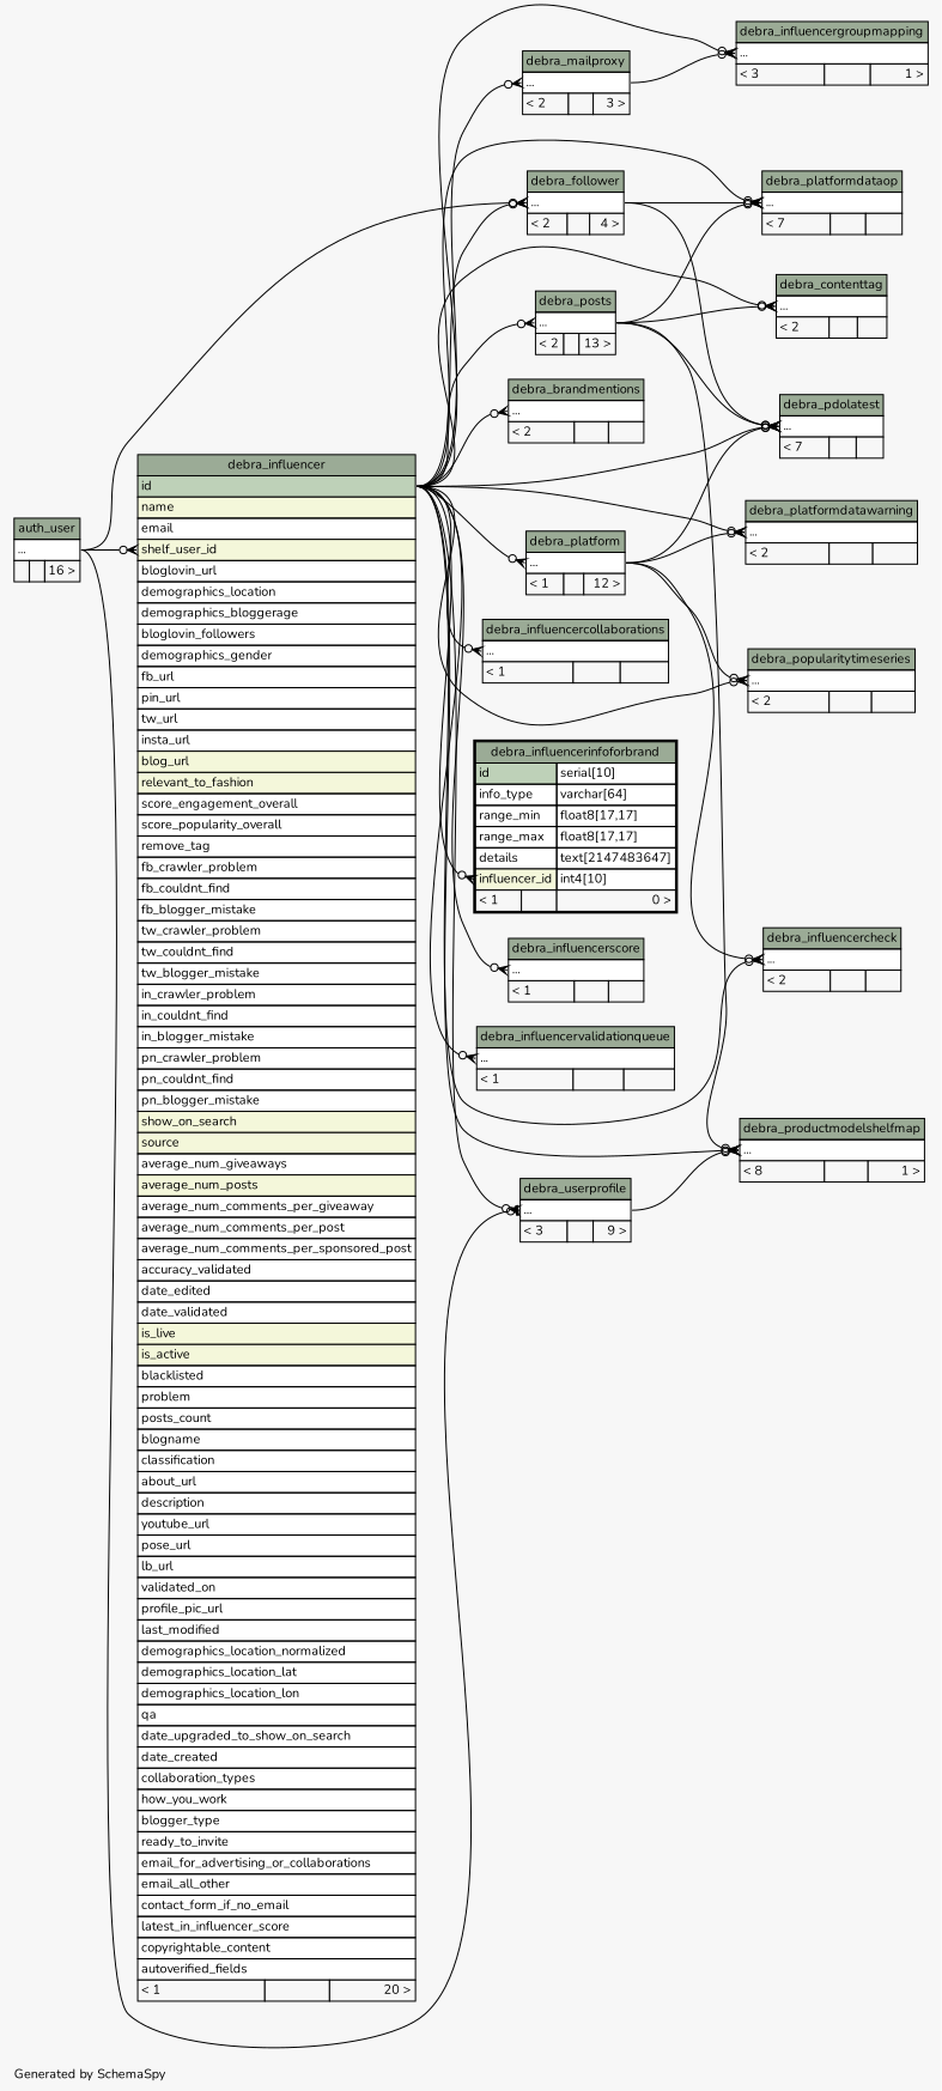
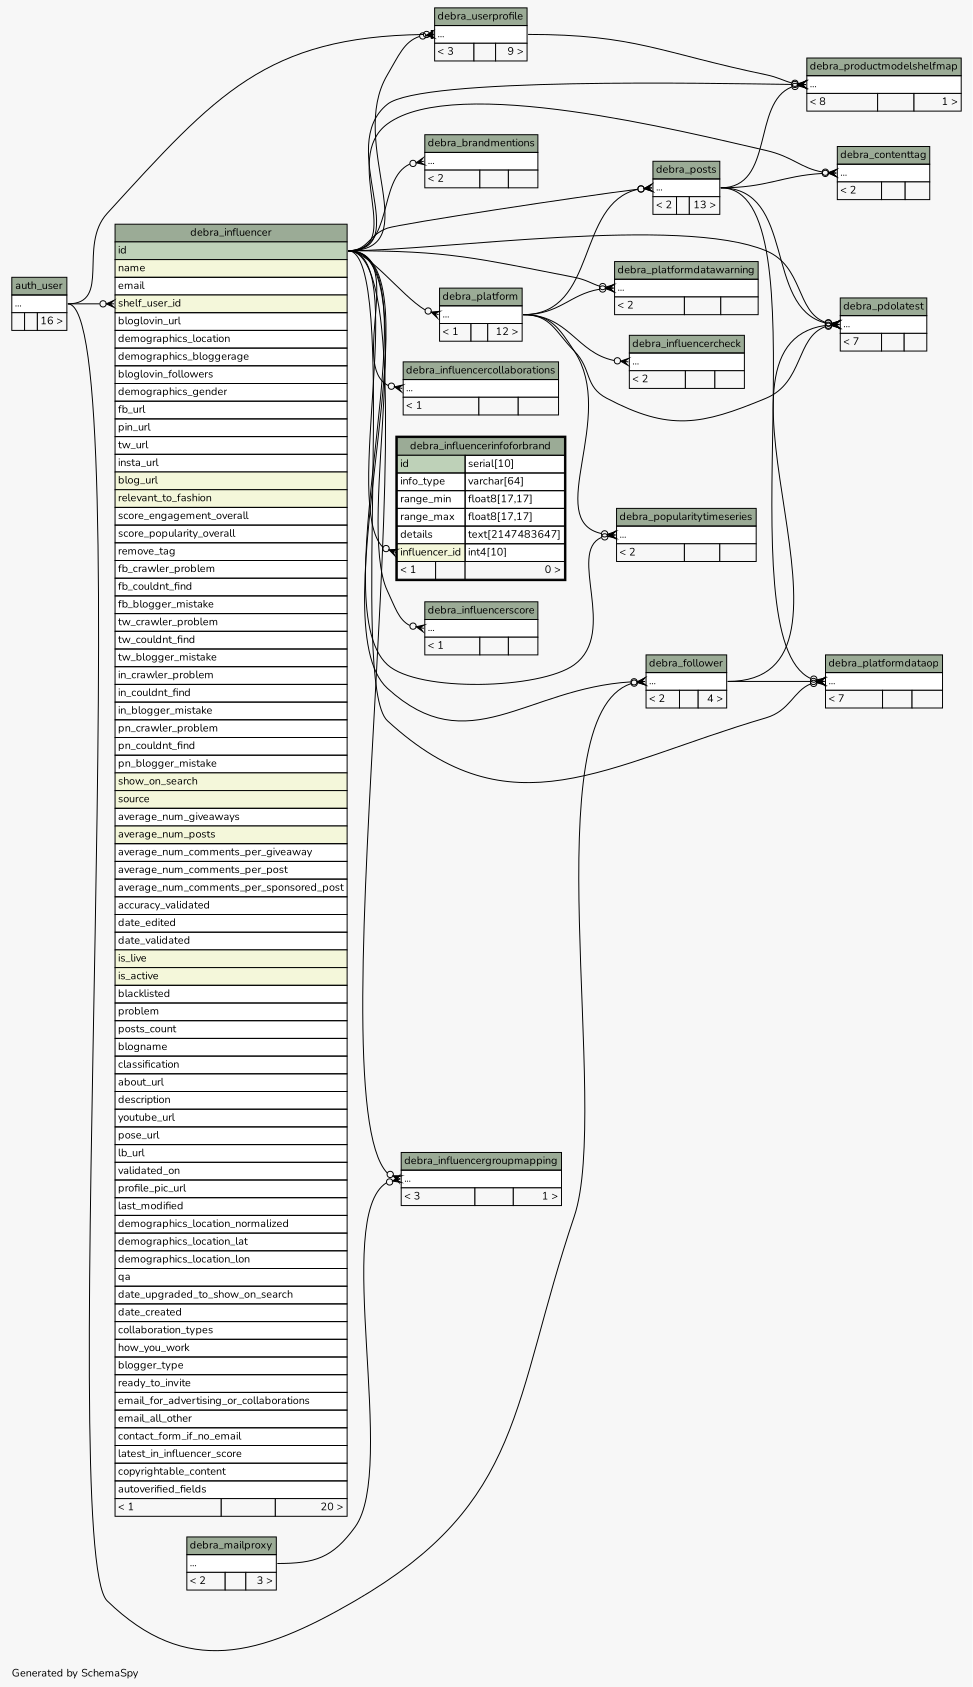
  digraph {
    bgcolor="#f7f7f7"
    fontname=Nunito
    fontsize=11
    label="\nGenerated by SchemaSpy"
    labeljust=l
    nodesep=0.18
    rankdir=RL
    ranksep=0.46
    node [fontname=Nunito fontsize=11 shape=plaintext]
    edge [arrowhead=none arrowsize=0.8 arrowtail=crowodot dir=back fontname=Nunito headport="id:e" tailport="elipses:w"]
    n1 [label=<     <TABLE BORDER="0" CELLBORDER="1" CELLSPACING="0" BGCOLOR="#ffffff">       <TR><TD COLSPAN="3" BGCOLOR="#9bab96" ALIGN="CENTER">debra_brandmentions</TD></TR>       <TR><TD PORT="elipses" COLSPAN="3" ALIGN="LEFT">...</TD></TR>       <TR><TD ALIGN="LEFT" BGCOLOR="#f7f7f7">&lt; 2</TD><TD ALIGN="RIGHT" BGCOLOR="#f7f7f7">  </TD><TD ALIGN="RIGHT" BGCOLOR="#f7f7f7">  </TD></TR>     </TABLE>>]
    n2 [label=<     <TABLE BORDER="0" CELLBORDER="1" CELLSPACING="0" BGCOLOR="#ffffff">       <TR><TD COLSPAN="3" BGCOLOR="#9bab96" ALIGN="CENTER">debra_influencer</TD></TR>       <TR><TD PORT="id" COLSPAN="3" BGCOLOR="#bed1b8" ALIGN="LEFT">id</TD></TR>       <TR><TD PORT="name" COLSPAN="3" BGCOLOR="#f4f7da" ALIGN="LEFT">name</TD></TR>       <TR><TD PORT="email" COLSPAN="3" ALIGN="LEFT">email</TD></TR>       <TR><TD PORT="shelf_user_id" COLSPAN="3" BGCOLOR="#f4f7da" ALIGN="LEFT">shelf_user_id</TD></TR>       <TR><TD PORT="bloglovin_url" COLSPAN="3" ALIGN="LEFT">bloglovin_url</TD></TR>       <TR><TD PORT="demographics_location" COLSPAN="3" ALIGN="LEFT">demographics_location</TD></TR>       <TR><TD PORT="demographics_bloggerage" COLSPAN="3" ALIGN="LEFT">demographics_bloggerage</TD></TR>       <TR><TD PORT="bloglovin_followers" COLSPAN="3" ALIGN="LEFT">bloglovin_followers</TD></TR>       <TR><TD PORT="demographics_gender" COLSPAN="3" ALIGN="LEFT">demographics_gender</TD></TR>       <TR><TD PORT="fb_url" COLSPAN="3" ALIGN="LEFT">fb_url</TD></TR>       <TR><TD PORT="pin_url" COLSPAN="3" ALIGN="LEFT">pin_url</TD></TR>       <TR><TD PORT="tw_url" COLSPAN="3" ALIGN="LEFT">tw_url</TD></TR>       <TR><TD PORT="insta_url" COLSPAN="3" ALIGN="LEFT">insta_url</TD></TR>       <TR><TD PORT="blog_url" COLSPAN="3" BGCOLOR="#f4f7da" ALIGN="LEFT">blog_url</TD></TR>       <TR><TD PORT="relevant_to_fashion" COLSPAN="3" BGCOLOR="#f4f7da" ALIGN="LEFT">relevant_to_fashion</TD></TR>       <TR><TD PORT="score_engagement_overall" COLSPAN="3" ALIGN="LEFT">score_engagement_overall</TD></TR>       <TR><TD PORT="score_popularity_overall" COLSPAN="3" ALIGN="LEFT">score_popularity_overall</TD></TR>       <TR><TD PORT="remove_tag" COLSPAN="3" ALIGN="LEFT">remove_tag</TD></TR>       <TR><TD PORT="fb_crawler_problem" COLSPAN="3" ALIGN="LEFT">fb_crawler_problem</TD></TR>       <TR><TD PORT="fb_couldnt_find" COLSPAN="3" ALIGN="LEFT">fb_couldnt_find</TD></TR>       <TR><TD PORT="fb_blogger_mistake" COLSPAN="3" ALIGN="LEFT">fb_blogger_mistake</TD></TR>       <TR><TD PORT="tw_crawler_problem" COLSPAN="3" ALIGN="LEFT">tw_crawler_problem</TD></TR>       <TR><TD PORT="tw_couldnt_find" COLSPAN="3" ALIGN="LEFT">tw_couldnt_find</TD></TR>       <TR><TD PORT="tw_blogger_mistake" COLSPAN="3" ALIGN="LEFT">tw_blogger_mistake</TD></TR>       <TR><TD PORT="in_crawler_problem" COLSPAN="3" ALIGN="LEFT">in_crawler_problem</TD></TR>       <TR><TD PORT="in_couldnt_find" COLSPAN="3" ALIGN="LEFT">in_couldnt_find</TD></TR>       <TR><TD PORT="in_blogger_mistake" COLSPAN="3" ALIGN="LEFT">in_blogger_mistake</TD></TR>       <TR><TD PORT="pn_crawler_problem" COLSPAN="3" ALIGN="LEFT">pn_crawler_problem</TD></TR>       <TR><TD PORT="pn_couldnt_find" COLSPAN="3" ALIGN="LEFT">pn_couldnt_find</TD></TR>       <TR><TD PORT="pn_blogger_mistake" COLSPAN="3" ALIGN="LEFT">pn_blogger_mistake</TD></TR>       <TR><TD PORT="show_on_search" COLSPAN="3" BGCOLOR="#f4f7da" ALIGN="LEFT">show_on_search</TD></TR>       <TR><TD PORT="source" COLSPAN="3" BGCOLOR="#f4f7da" ALIGN="LEFT">source</TD></TR>       <TR><TD PORT="average_num_giveaways" COLSPAN="3" ALIGN="LEFT">average_num_giveaways</TD></TR>       <TR><TD PORT="average_num_posts" COLSPAN="3" BGCOLOR="#f4f7da" ALIGN="LEFT">average_num_posts</TD></TR>       <TR><TD PORT="average_num_comments_per_giveaway" COLSPAN="3" ALIGN="LEFT">average_num_comments_per_giveaway</TD></TR>       <TR><TD PORT="average_num_comments_per_post" COLSPAN="3" ALIGN="LEFT">average_num_comments_per_post</TD></TR>       <TR><TD PORT="average_num_comments_per_sponsored_post" COLSPAN="3" ALIGN="LEFT">average_num_comments_per_sponsored_post</TD></TR>       <TR><TD PORT="accuracy_validated" COLSPAN="3" ALIGN="LEFT">accuracy_validated</TD></TR>       <TR><TD PORT="date_edited" COLSPAN="3" ALIGN="LEFT">date_edited</TD></TR>       <TR><TD PORT="date_validated" COLSPAN="3" ALIGN="LEFT">date_validated</TD></TR>       <TR><TD PORT="is_live" COLSPAN="3" BGCOLOR="#f4f7da" ALIGN="LEFT">is_live</TD></TR>       <TR><TD PORT="is_active" COLSPAN="3" BGCOLOR="#f4f7da" ALIGN="LEFT">is_active</TD></TR>       <TR><TD PORT="blacklisted" COLSPAN="3" ALIGN="LEFT">blacklisted</TD></TR>       <TR><TD PORT="problem" COLSPAN="3" ALIGN="LEFT">problem</TD></TR>       <TR><TD PORT="posts_count" COLSPAN="3" ALIGN="LEFT">posts_count</TD></TR>       <TR><TD PORT="blogname" COLSPAN="3" ALIGN="LEFT">blogname</TD></TR>       <TR><TD PORT="classification" COLSPAN="3" ALIGN="LEFT">classification</TD></TR>       <TR><TD PORT="about_url" COLSPAN="3" ALIGN="LEFT">about_url</TD></TR>       <TR><TD PORT="description" COLSPAN="3" ALIGN="LEFT">description</TD></TR>       <TR><TD PORT="youtube_url" COLSPAN="3" ALIGN="LEFT">youtube_url</TD></TR>       <TR><TD PORT="pose_url" COLSPAN="3" ALIGN="LEFT">pose_url</TD></TR>       <TR><TD PORT="lb_url" COLSPAN="3" ALIGN="LEFT">lb_url</TD></TR>       <TR><TD PORT="validated_on" COLSPAN="3" ALIGN="LEFT">validated_on</TD></TR>       <TR><TD PORT="profile_pic_url" COLSPAN="3" ALIGN="LEFT">profile_pic_url</TD></TR>       <TR><TD PORT="last_modified" COLSPAN="3" ALIGN="LEFT">last_modified</TD></TR>       <TR><TD PORT="demographics_location_normalized" COLSPAN="3" ALIGN="LEFT">demographics_location_normalized</TD></TR>       <TR><TD PORT="demographics_location_lat" COLSPAN="3" ALIGN="LEFT">demographics_location_lat</TD></TR>       <TR><TD PORT="demographics_location_lon" COLSPAN="3" ALIGN="LEFT">demographics_location_lon</TD></TR>       <TR><TD PORT="qa" COLSPAN="3" ALIGN="LEFT">qa</TD></TR>       <TR><TD PORT="date_upgraded_to_show_on_search" COLSPAN="3" ALIGN="LEFT">date_upgraded_to_show_on_search</TD></TR>       <TR><TD PORT="date_created" COLSPAN="3" ALIGN="LEFT">date_created</TD></TR>       <TR><TD PORT="collaboration_types" COLSPAN="3" ALIGN="LEFT">collaboration_types</TD></TR>       <TR><TD PORT="how_you_work" COLSPAN="3" ALIGN="LEFT">how_you_work</TD></TR>       <TR><TD PORT="blogger_type" COLSPAN="3" ALIGN="LEFT">blogger_type</TD></TR>       <TR><TD PORT="ready_to_invite" COLSPAN="3" ALIGN="LEFT">ready_to_invite</TD></TR>       <TR><TD PORT="email_for_advertising_or_collaborations" COLSPAN="3" ALIGN="LEFT">email_for_advertising_or_collaborations</TD></TR>       <TR><TD PORT="email_all_other" COLSPAN="3" ALIGN="LEFT">email_all_other</TD></TR>       <TR><TD PORT="contact_form_if_no_email" COLSPAN="3" ALIGN="LEFT">contact_form_if_no_email</TD></TR>       <TR><TD PORT="latest_in_influencer_score" COLSPAN="3" ALIGN="LEFT">latest_in_influencer_score</TD></TR>       <TR><TD PORT="copyrightable_content" COLSPAN="3" ALIGN="LEFT">copyrightable_content</TD></TR>       <TR><TD PORT="autoverified_fields" COLSPAN="3" ALIGN="LEFT">autoverified_fields</TD></TR>       <TR><TD ALIGN="LEFT" BGCOLOR="#f7f7f7">&lt; 1</TD><TD ALIGN="RIGHT" BGCOLOR="#f7f7f7">  </TD><TD ALIGN="RIGHT" BGCOLOR="#f7f7f7">20 &gt;</TD></TR>     </TABLE>>]
    n3 [label=<     <TABLE BORDER="0" CELLBORDER="1" CELLSPACING="0" BGCOLOR="#ffffff">       <TR><TD COLSPAN="3" BGCOLOR="#9bab96" ALIGN="CENTER">auth_user</TD></TR>       <TR><TD PORT="elipses" COLSPAN="3" ALIGN="LEFT">...</TD></TR>       <TR><TD ALIGN="LEFT" BGCOLOR="#f7f7f7">  </TD><TD ALIGN="RIGHT" BGCOLOR="#f7f7f7">  </TD><TD ALIGN="RIGHT" BGCOLOR="#f7f7f7">16 &gt;</TD></TR>     </TABLE>>]
    n4 [label=<     <TABLE BORDER="0" CELLBORDER="1" CELLSPACING="0" BGCOLOR="#ffffff">       <TR><TD COLSPAN="3" BGCOLOR="#9bab96" ALIGN="CENTER">debra_contenttag</TD></TR>       <TR><TD PORT="elipses" COLSPAN="3" ALIGN="LEFT">...</TD></TR>       <TR><TD ALIGN="LEFT" BGCOLOR="#f7f7f7">&lt; 2</TD><TD ALIGN="RIGHT" BGCOLOR="#f7f7f7">  </TD><TD ALIGN="RIGHT" BGCOLOR="#f7f7f7">  </TD></TR>     </TABLE>>]
    n5 [label=<     <TABLE BORDER="0" CELLBORDER="1" CELLSPACING="0" BGCOLOR="#ffffff">       <TR><TD COLSPAN="3" BGCOLOR="#9bab96" ALIGN="CENTER">debra_posts</TD></TR>       <TR><TD PORT="elipses" COLSPAN="3" ALIGN="LEFT">...</TD></TR>       <TR><TD ALIGN="LEFT" BGCOLOR="#f7f7f7">&lt; 2</TD><TD ALIGN="RIGHT" BGCOLOR="#f7f7f7">  </TD><TD ALIGN="RIGHT" BGCOLOR="#f7f7f7">13 &gt;</TD></TR>     </TABLE>>]
    n6 [label=<     <TABLE BORDER="0" CELLBORDER="1" CELLSPACING="0" BGCOLOR="#ffffff">       <TR><TD COLSPAN="3" BGCOLOR="#9bab96" ALIGN="CENTER">debra_platform</TD></TR>       <TR><TD PORT="elipses" COLSPAN="3" ALIGN="LEFT">...</TD></TR>       <TR><TD ALIGN="LEFT" BGCOLOR="#f7f7f7">&lt; 1</TD><TD ALIGN="RIGHT" BGCOLOR="#f7f7f7">  </TD><TD ALIGN="RIGHT" BGCOLOR="#f7f7f7">12 &gt;</TD></TR>     </TABLE>>]
    n7 [label=<     <TABLE BORDER="0" CELLBORDER="1" CELLSPACING="0" BGCOLOR="#ffffff">       <TR><TD COLSPAN="3" BGCOLOR="#9bab96" ALIGN="CENTER">debra_follower</TD></TR>       <TR><TD PORT="elipses" COLSPAN="3" ALIGN="LEFT">...</TD></TR>       <TR><TD ALIGN="LEFT" BGCOLOR="#f7f7f7">&lt; 2</TD><TD ALIGN="RIGHT" BGCOLOR="#f7f7f7">  </TD><TD ALIGN="RIGHT" BGCOLOR="#f7f7f7">4 &gt;</TD></TR>     </TABLE>>]
    n8 [label=<     <TABLE BORDER="0" CELLBORDER="1" CELLSPACING="0" BGCOLOR="#ffffff">       <TR><TD COLSPAN="3" BGCOLOR="#9bab96" ALIGN="CENTER">debra_influencercheck</TD></TR>       <TR><TD PORT="elipses" COLSPAN="3" ALIGN="LEFT">...</TD></TR>       <TR><TD ALIGN="LEFT" BGCOLOR="#f7f7f7">&lt; 2</TD><TD ALIGN="RIGHT" BGCOLOR="#f7f7f7">  </TD><TD ALIGN="RIGHT" BGCOLOR="#f7f7f7">  </TD></TR>     </TABLE>>]
    n9 [label=<     <TABLE BORDER="0" CELLBORDER="1" CELLSPACING="0" BGCOLOR="#ffffff">       <TR><TD COLSPAN="3" BGCOLOR="#9bab96" ALIGN="CENTER">debra_influencercollaborations</TD></TR>       <TR><TD PORT="elipses" COLSPAN="3" ALIGN="LEFT">...</TD></TR>       <TR><TD ALIGN="LEFT" BGCOLOR="#f7f7f7">&lt; 1</TD><TD ALIGN="RIGHT" BGCOLOR="#f7f7f7">  </TD><TD ALIGN="RIGHT" BGCOLOR="#f7f7f7">  </TD></TR>     </TABLE>>]
    n10 [label=<     <TABLE BORDER="0" CELLBORDER="1" CELLSPACING="0" BGCOLOR="#ffffff">       <TR><TD COLSPAN="3" BGCOLOR="#9bab96" ALIGN="CENTER">debra_influencergroupmapping</TD></TR>       <TR><TD PORT="elipses" COLSPAN="3" ALIGN="LEFT">...</TD></TR>       <TR><TD ALIGN="LEFT" BGCOLOR="#f7f7f7">&lt; 3</TD><TD ALIGN="RIGHT" BGCOLOR="#f7f7f7">  </TD><TD ALIGN="RIGHT" BGCOLOR="#f7f7f7">1 &gt;</TD></TR>     </TABLE>>]
    n11 [label=<     <TABLE BORDER="0" CELLBORDER="1" CELLSPACING="0" BGCOLOR="#ffffff">       <TR><TD COLSPAN="3" BGCOLOR="#9bab96" ALIGN="CENTER">debra_mailproxy</TD></TR>       <TR><TD PORT="elipses" COLSPAN="3" ALIGN="LEFT">...</TD></TR>       <TR><TD ALIGN="LEFT" BGCOLOR="#f7f7f7">&lt; 2</TD><TD ALIGN="RIGHT" BGCOLOR="#f7f7f7">  </TD><TD ALIGN="RIGHT" BGCOLOR="#f7f7f7">3 &gt;</TD></TR>     </TABLE>>]
    n12 [label=<     <TABLE BORDER="2" CELLBORDER="1" CELLSPACING="0" BGCOLOR="#ffffff">       <TR><TD COLSPAN="3" BGCOLOR="#9bab96" ALIGN="CENTER">debra_influencerinfoforbrand</TD></TR>       <TR><TD PORT="id" COLSPAN="2" BGCOLOR="#bed1b8" ALIGN="LEFT">id</TD><TD PORT="id.type" ALIGN="LEFT">serial[10]</TD></TR>       <TR><TD PORT="info_type" COLSPAN="2" ALIGN="LEFT">info_type</TD><TD PORT="info_type.type" ALIGN="LEFT">varchar[64]</TD></TR>       <TR><TD PORT="range_min" COLSPAN="2" ALIGN="LEFT">range_min</TD><TD PORT="range_min.type" ALIGN="LEFT">float8[17,17]</TD></TR>       <TR><TD PORT="range_max" COLSPAN="2" ALIGN="LEFT">range_max</TD><TD PORT="range_max.type" ALIGN="LEFT">float8[17,17]</TD></TR>       <TR><TD PORT="details" COLSPAN="2" ALIGN="LEFT">details</TD><TD PORT="details.type" ALIGN="LEFT">text[2147483647]</TD></TR>       <TR><TD PORT="influencer_id" COLSPAN="2" BGCOLOR="#f4f7da" ALIGN="LEFT">influencer_id</TD><TD PORT="influencer_id.type" ALIGN="LEFT">int4[10]</TD></TR>       <TR><TD ALIGN="LEFT" BGCOLOR="#f7f7f7">&lt; 1</TD><TD ALIGN="RIGHT" BGCOLOR="#f7f7f7">  </TD><TD ALIGN="RIGHT" BGCOLOR="#f7f7f7">0 &gt;</TD></TR>     </TABLE>>]
    n13 [label=<     <TABLE BORDER="0" CELLBORDER="1" CELLSPACING="0" BGCOLOR="#ffffff">       <TR><TD COLSPAN="3" BGCOLOR="#9bab96" ALIGN="CENTER">debra_influencerscore</TD></TR>       <TR><TD PORT="elipses" COLSPAN="3" ALIGN="LEFT">...</TD></TR>       <TR><TD ALIGN="LEFT" BGCOLOR="#f7f7f7">&lt; 1</TD><TD ALIGN="RIGHT" BGCOLOR="#f7f7f7">  </TD><TD ALIGN="RIGHT" BGCOLOR="#f7f7f7">  </TD></TR>     </TABLE>>]
-   n14 [label=<     <TABLE BORDER="0" CELLBORDER="1" CELLSPACING="0" BGCOLOR="#ffffff">       <TR><TD COLSPAN="3" BGCOLOR="#9bab96" ALIGN="CENTER">debra_influencervalidationqueue</TD></TR>       <TR><TD PORT="elipses" COLSPAN="3" ALIGN="LEFT">...</TD></TR>       <TR><TD ALIGN="LEFT" BGCOLOR="#f7f7f7">&lt; 1</TD><TD ALIGN="RIGHT" BGCOLOR="#f7f7f7">  </TD><TD ALIGN="RIGHT" BGCOLOR="#f7f7f7">  </TD></TR>     </TABLE>>]
    n15 [label=<     <TABLE BORDER="0" CELLBORDER="1" CELLSPACING="0" BGCOLOR="#ffffff">       <TR><TD COLSPAN="3" BGCOLOR="#9bab96" ALIGN="CENTER">debra_pdolatest</TD></TR>       <TR><TD PORT="elipses" COLSPAN="3" ALIGN="LEFT">...</TD></TR>       <TR><TD ALIGN="LEFT" BGCOLOR="#f7f7f7">&lt; 7</TD><TD ALIGN="RIGHT" BGCOLOR="#f7f7f7">  </TD><TD ALIGN="RIGHT" BGCOLOR="#f7f7f7">  </TD></TR>     </TABLE>>]
    n16 [label=<     <TABLE BORDER="0" CELLBORDER="1" CELLSPACING="0" BGCOLOR="#ffffff">       <TR><TD COLSPAN="3" BGCOLOR="#9bab96" ALIGN="CENTER">debra_platformdataop</TD></TR>       <TR><TD PORT="elipses" COLSPAN="3" ALIGN="LEFT">...</TD></TR>       <TR><TD ALIGN="LEFT" BGCOLOR="#f7f7f7">&lt; 7</TD><TD ALIGN="RIGHT" BGCOLOR="#f7f7f7">  </TD><TD ALIGN="RIGHT" BGCOLOR="#f7f7f7">  </TD></TR>     </TABLE>>]
    n17 [label=<     <TABLE BORDER="0" CELLBORDER="1" CELLSPACING="0" BGCOLOR="#ffffff">       <TR><TD COLSPAN="3" BGCOLOR="#9bab96" ALIGN="CENTER">debra_platformdatawarning</TD></TR>       <TR><TD PORT="elipses" COLSPAN="3" ALIGN="LEFT">...</TD></TR>       <TR><TD ALIGN="LEFT" BGCOLOR="#f7f7f7">&lt; 2</TD><TD ALIGN="RIGHT" BGCOLOR="#f7f7f7">  </TD><TD ALIGN="RIGHT" BGCOLOR="#f7f7f7">  </TD></TR>     </TABLE>>]
    n18 [label=<     <TABLE BORDER="0" CELLBORDER="1" CELLSPACING="0" BGCOLOR="#ffffff">       <TR><TD COLSPAN="3" BGCOLOR="#9bab96" ALIGN="CENTER">debra_popularitytimeseries</TD></TR>       <TR><TD PORT="elipses" COLSPAN="3" ALIGN="LEFT">...</TD></TR>       <TR><TD ALIGN="LEFT" BGCOLOR="#f7f7f7">&lt; 2</TD><TD ALIGN="RIGHT" BGCOLOR="#f7f7f7">  </TD><TD ALIGN="RIGHT" BGCOLOR="#f7f7f7">  </TD></TR>     </TABLE>>]
    n19 [label=<     <TABLE BORDER="0" CELLBORDER="1" CELLSPACING="0" BGCOLOR="#ffffff">       <TR><TD COLSPAN="3" BGCOLOR="#9bab96" ALIGN="CENTER">debra_productmodelshelfmap</TD></TR>       <TR><TD PORT="elipses" COLSPAN="3" ALIGN="LEFT">...</TD></TR>       <TR><TD ALIGN="LEFT" BGCOLOR="#f7f7f7">&lt; 8</TD><TD ALIGN="RIGHT" BGCOLOR="#f7f7f7">  </TD><TD ALIGN="RIGHT" BGCOLOR="#f7f7f7">1 &gt;</TD></TR>     </TABLE>>]
    n20 [label=<     <TABLE BORDER="0" CELLBORDER="1" CELLSPACING="0" BGCOLOR="#ffffff">       <TR><TD COLSPAN="3" BGCOLOR="#9bab96" ALIGN="CENTER">debra_userprofile</TD></TR>       <TR><TD PORT="elipses" COLSPAN="3" ALIGN="LEFT">...</TD></TR>       <TR><TD ALIGN="LEFT" BGCOLOR="#f7f7f7">&lt; 3</TD><TD ALIGN="RIGHT" BGCOLOR="#f7f7f7">  </TD><TD ALIGN="RIGHT" BGCOLOR="#f7f7f7">9 &gt;</TD></TR>     </TABLE>>]
    n1 -> n2
    n2 -> n3 [headport="elipses:e" tailport="shelf_user_id:w"]
    n4 -> n2
    n4 -> n5 [headport="elipses:e"]
    n5 -> n2
+   n5 -> n6 [headport="elipses:e"]
    n6 -> n2
    n7 -> n2
    n7 -> n3 [headport="elipses:e"]
-   n8 -> n2
    n8 -> n6 [headport="elipses:e"]
    n9 -> n2
    n10 -> n2
    n10 -> n11 [headport="elipses:e"]
-   n11 -> n2
    n12 -> n2 [tailport="influencer_id:w"]
    n13 -> n2
-   n14 -> n2
    n15 -> n2
    n15 -> n5 [headport="elipses:e"]
    n15 -> n6 [headport="elipses:e"]
    n15 -> n7 [headport="elipses:e"]
    n16 -> n2
    n16 -> n5 [headport="elipses:e"]
    n16 -> n7 [headport="elipses:e"]
    n17 -> n2
    n17 -> n6 [headport="elipses:e"]
    n18 -> n2
    n18 -> n6 [headport="elipses:e"]
    n19 -> n2
    n19 -> n5 [headport="elipses:e"]
    n19 -> n20 [headport="elipses:e"]
    n20 -> n2
    n20 -> n3 [arrowtail=teeodot headport="elipses:e"]
  }
